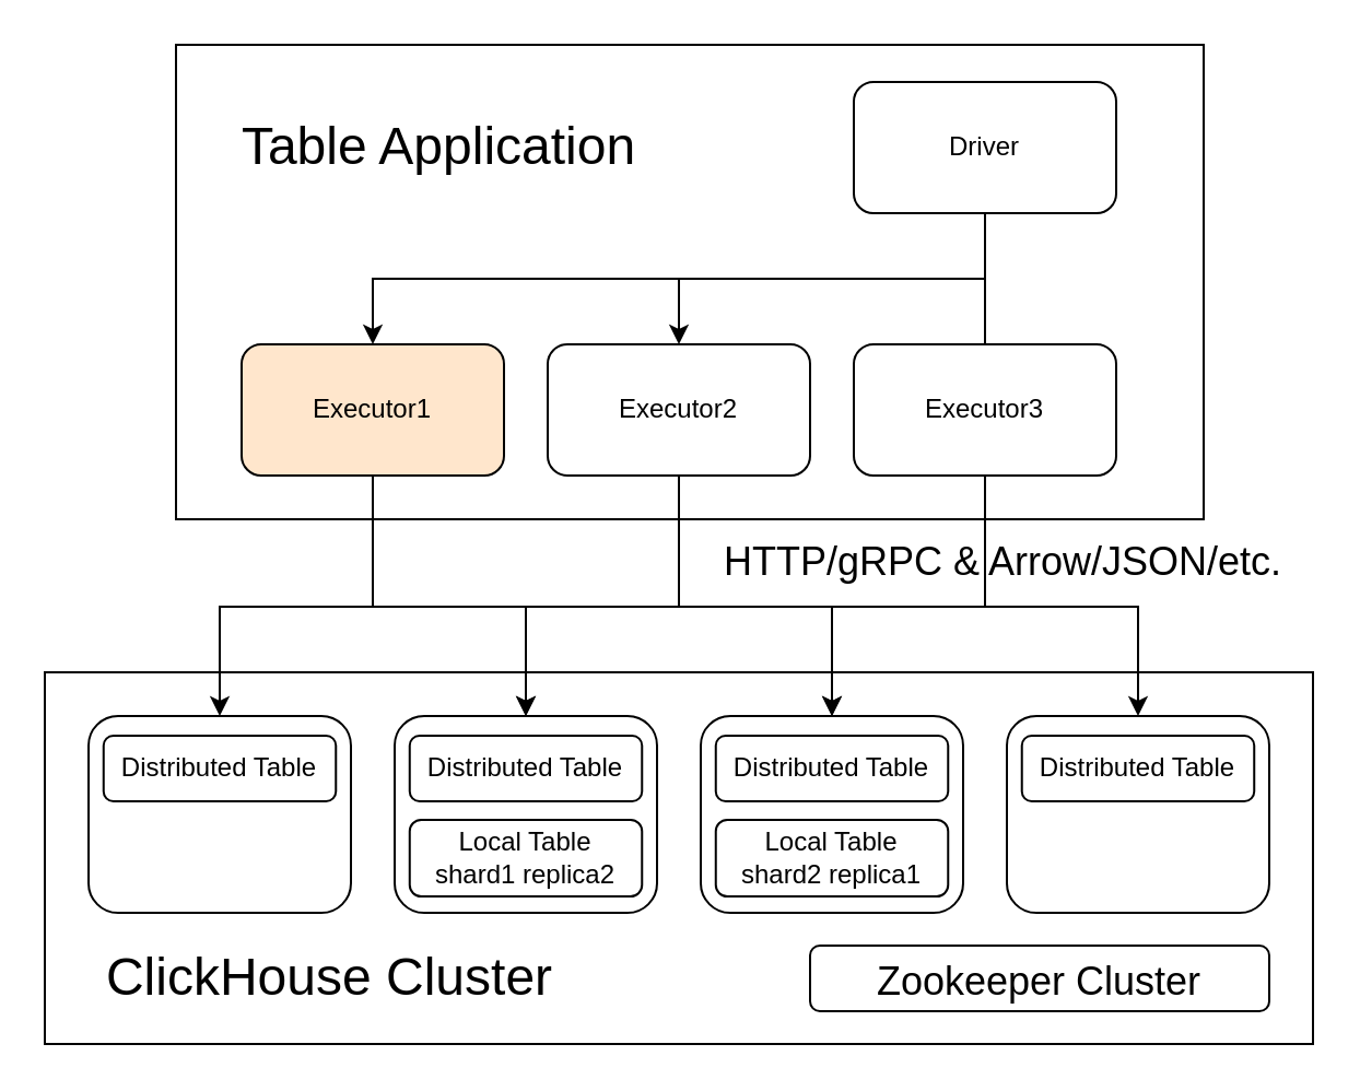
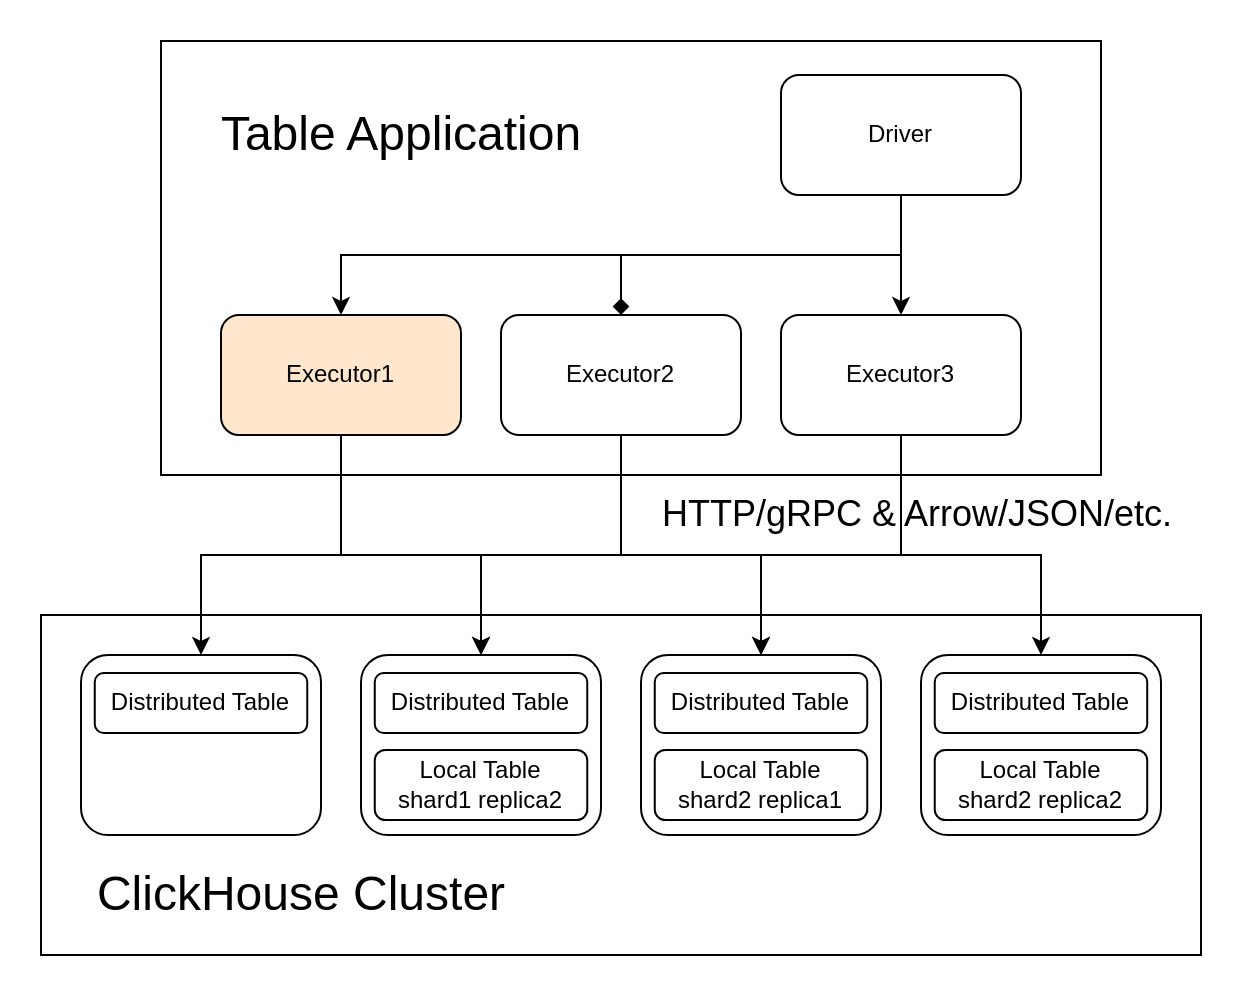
  <mxCell id="0" />
  <mxCell id="1" parent="0" />
  <mxCell id="2" value="" style="rounded=0;whiteSpace=wrap;html=1;fillColor=none;" parent="1" vertex="1"><mxGeometry x="20" y="307" width="580" height="170" as="geometry" /></mxCell>
  <mxCell id="3" value="" style="rounded=0;whiteSpace=wrap;html=1;fillColor=none;" parent="1" vertex="1"><mxGeometry x="80" y="20" width="470" height="217" as="geometry" /></mxCell>
  <mxCell id="4" value="" style="rounded=1;whiteSpace=wrap;html=1;" parent="1" vertex="1"><mxGeometry x="40" y="327" width="120" height="90" as="geometry" /></mxCell>
  <mxCell id="5" value="" style="rounded=1;whiteSpace=wrap;html=1;" parent="1" vertex="1"><mxGeometry x="180" y="327" width="120" height="90" as="geometry" /></mxCell>
  <mxCell id="6" value="" style="rounded=1;whiteSpace=wrap;html=1;" parent="1" vertex="1"><mxGeometry x="320" y="327" width="120" height="90" as="geometry" /></mxCell>
  <mxCell id="7" value="" style="rounded=1;whiteSpace=wrap;html=1;" parent="1" vertex="1"><mxGeometry x="460" y="327" width="120" height="90" as="geometry" /></mxCell>
  <mxCell id="8" style="edgeStyle=orthogonalEdgeStyle;rounded=0;orthogonalLoop=1;jettySize=auto;html=1;entryX=0.5;entryY=0;entryDx=0;entryDy=0;" parent="1" source="12" target="4" edge="1"><mxGeometry relative="1" as="geometry"><Array as="points"><mxPoint x="170" y="277" /><mxPoint x="100" y="277" /></Array></mxGeometry></mxCell>
  <mxCell id="9" style="edgeStyle=orthogonalEdgeStyle;rounded=0;orthogonalLoop=1;jettySize=auto;html=1;entryX=0.5;entryY=0;entryDx=0;entryDy=0;" parent="1" source="12" target="5" edge="1"><mxGeometry relative="1" as="geometry"><Array as="points"><mxPoint x="170" y="277" /><mxPoint x="240" y="277" /></Array></mxGeometry></mxCell>
  <mxCell id="10" style="edgeStyle=orthogonalEdgeStyle;rounded=0;orthogonalLoop=1;jettySize=auto;html=1;entryX=0.5;entryY=0;entryDx=0;entryDy=0;" parent="1" source="12" target="6" edge="1"><mxGeometry relative="1" as="geometry"><Array as="points"><mxPoint x="170" y="277" /><mxPoint x="380" y="277" /></Array></mxGeometry></mxCell>
  <mxCell id="11" style="edgeStyle=orthogonalEdgeStyle;rounded=0;orthogonalLoop=1;jettySize=auto;html=1;" parent="1" source="12" target="7" edge="1"><mxGeometry relative="1" as="geometry"><Array as="points"><mxPoint x="170" y="277" /><mxPoint x="520" y="277" /></Array></mxGeometry></mxCell>
  <mxCell id="12" value="Executor1" style="rounded=1;whiteSpace=wrap;html=1;fillColor=#ffe6cc;" parent="1" vertex="1"><mxGeometry x="110" y="157" width="120" height="60" as="geometry" /></mxCell>
  <mxCell id="13" style="edgeStyle=orthogonalEdgeStyle;rounded=0;orthogonalLoop=1;jettySize=auto;html=1;entryX=0.5;entryY=0;entryDx=0;entryDy=0;" parent="1" source="14" target="5" edge="1"><mxGeometry relative="1" as="geometry"><Array as="points"><mxPoint x="310" y="277" /><mxPoint x="240" y="277" /></Array></mxGeometry></mxCell>
  <mxCell id="14" value="Executor2" style="rounded=1;whiteSpace=wrap;html=1;" parent="1" vertex="1"><mxGeometry x="250" y="157" width="120" height="60" as="geometry" /></mxCell>
  <mxCell id="15" style="edgeStyle=orthogonalEdgeStyle;rounded=0;orthogonalLoop=1;jettySize=auto;html=1;entryX=0.5;entryY=0;entryDx=0;entryDy=0;startArrow=none;" parent="1" target="6" edge="1"><mxGeometry relative="1" as="geometry"><mxPoint x="380" y="297" as="targetPoint" /><Array as="points"><mxPoint x="380" y="277" /></Array><mxPoint x="450" y="237" as="sourcePoint" /></mxGeometry></mxCell>
  <mxCell id="16" value="Executor3" style="rounded=1;whiteSpace=wrap;html=1;" parent="1" vertex="1"><mxGeometry x="390" y="157" width="120" height="60" as="geometry" /></mxCell>
- <mxCell id="17" style="edgeStyle=orthogonalEdgeStyle;rounded=0;orthogonalLoop=1;jettySize=auto;html=1;entryX=0.5;entryY=0;entryDx=0;entryDy=0;" parent="1" source="20" target="14" edge="1"><mxGeometry relative="1" as="geometry"><Array as="points"><mxPoint x="450" y="127" /><mxPoint x="310" y="127" /></Array></mxGeometry></mxCell>
- <mxCell id="18" value="" style="edgeStyle=orthogonalEdgeStyle;rounded=0;orthogonalLoop=1;jettySize=auto;html=1;endArrow=none;" parent="1" source="20" target="16" edge="1"><mxGeometry relative="1" as="geometry" /></mxCell>
+ <mxCell id="17" style="edgeStyle=orthogonalEdgeStyle;rounded=0;orthogonalLoop=1;jettySize=auto;html=1;entryX=0.5;entryY=0;entryDx=0;entryDy=0;endArrow=diamond;" parent="1" source="20" target="14" edge="1"><mxGeometry relative="1" as="geometry"><Array as="points"><mxPoint x="450" y="127" /><mxPoint x="310" y="127" /></Array></mxGeometry></mxCell>
+ <mxCell id="18" value="" style="edgeStyle=orthogonalEdgeStyle;rounded=0;orthogonalLoop=1;jettySize=auto;html=1;" parent="1" source="20" target="16" edge="1"><mxGeometry relative="1" as="geometry" /></mxCell>
  <mxCell id="19" style="edgeStyle=orthogonalEdgeStyle;rounded=0;orthogonalLoop=1;jettySize=auto;html=1;" parent="1" source="20" target="12" edge="1"><mxGeometry relative="1" as="geometry"><Array as="points"><mxPoint x="450" y="127" /><mxPoint x="170" y="127" /></Array></mxGeometry></mxCell>
  <mxCell id="20" value="Driver" style="rounded=1;whiteSpace=wrap;html=1;" parent="1" vertex="1"><mxGeometry x="390" y="37" width="120" height="60" as="geometry" /></mxCell>
  <mxCell id="21" value="&lt;font style=&quot;font-size: 24px;&quot;&gt;ClickHouse Cluster&lt;/font&gt;" style="text;html=1;resizable=0;autosize=1;align=center;verticalAlign=middle;points=[];fillColor=none;strokeColor=none;rounded=0;" parent="1" vertex="1"><mxGeometry x="40" y="437" width="220" height="20" as="geometry" /></mxCell>
- <mxCell id="22" value="&lt;font style=&quot;font-size: 18px;&quot;&gt;Zookeeper Cluster&lt;/font&gt;" style="rounded=1;whiteSpace=wrap;html=1;fontSize=24;fillColor=none;" parent="1" vertex="1"><mxGeometry x="370" y="432" width="210" height="30" as="geometry" /></mxCell>
  <mxCell id="23" value="&lt;font style=&quot;font-size: 24px;&quot;&gt;Table Application&lt;/font&gt;" style="text;html=1;resizable=0;autosize=1;align=center;verticalAlign=middle;points=[];fillColor=none;strokeColor=none;rounded=0;" parent="1" vertex="1"><mxGeometry x="100" y="57" width="200" height="20" as="geometry" /></mxCell>
  <mxCell id="24" value="Distributed Table" style="rounded=1;whiteSpace=wrap;html=1;" parent="1" vertex="1"><mxGeometry x="466.87" y="336" width="106.25" height="30" as="geometry" /></mxCell>
  <mxCell id="25" value="Distributed Table" style="rounded=1;whiteSpace=wrap;html=1;" parent="1" vertex="1"><mxGeometry x="326.88" y="336" width="106.25" height="30" as="geometry" /></mxCell>
  <mxCell id="26" value="Distributed Table" style="rounded=1;whiteSpace=wrap;html=1;" parent="1" vertex="1"><mxGeometry x="186.88" y="336" width="106.25" height="30" as="geometry" /></mxCell>
  <mxCell id="27" value="Distributed Table" style="rounded=1;whiteSpace=wrap;html=1;" parent="1" vertex="1"><mxGeometry x="46.88" y="336" width="106.25" height="30" as="geometry" /></mxCell>
  <mxCell id="28" value="Local Table&lt;br&gt;shard1 replica2" style="rounded=1;whiteSpace=wrap;html=1;" parent="1" vertex="1"><mxGeometry x="186.88" y="374.5" width="106.25" height="35" as="geometry" /></mxCell>
  <mxCell id="29" value="Local Table&lt;br&gt;shard2 replica1" style="rounded=1;whiteSpace=wrap;html=1;" parent="1" vertex="1"><mxGeometry x="326.88" y="374.5" width="106.25" height="35" as="geometry" /></mxCell>
+ <mxCell id="30" value="Local Table&lt;br&gt;shard2 replica2" style="rounded=1;whiteSpace=wrap;html=1;" parent="1" vertex="1"><mxGeometry x="466.87" y="374.5" width="106.25" height="35" as="geometry" /></mxCell>
  <mxCell id="31" value="&lt;font style=&quot;font-size: 18px;&quot;&gt;HTTP/gRPC &amp;amp; Arrow/JSON/etc.&lt;/font&gt;" style="text;html=1;resizable=0;autosize=1;align=center;verticalAlign=middle;points=[];fillColor=none;strokeColor=none;rounded=0;" parent="1" vertex="1"><mxGeometry x="323" y="247" width="270" height="20" as="geometry" /></mxCell>
  <mxCell id="32" value="" style="edgeStyle=orthogonalEdgeStyle;rounded=0;orthogonalLoop=1;jettySize=auto;html=1;endArrow=none;" edge="1" parent="1" source="16"><mxGeometry relative="1" as="geometry"><mxPoint x="450" y="217" as="targetPoint" /><Array as="points"><mxPoint x="450" y="277" /></Array><mxPoint x="450" y="217" as="sourcePoint" /></mxGeometry></mxCell>
